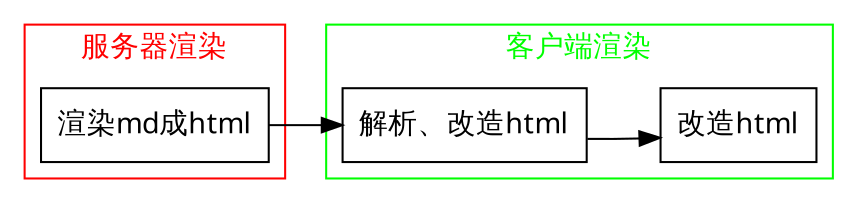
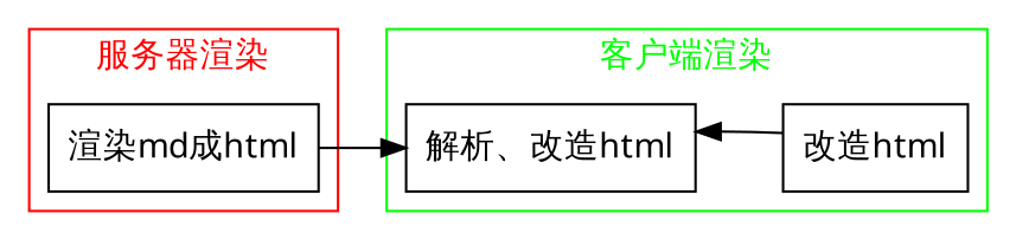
  digraph {
    fontname="MICROSOFT YAHEI"
    rankdir=LR
    splines=FALSE
    node [fontname="MICROSOFT YAHEI" shape=box]
    n1 [label="渲染md成html"]
    n2 [label="解析、改造html"]
    n3 [label="改造html"]
    subgraph cluster_1 {
      color=red
      fontcolor=red
      label="服务器渲染"
      n1
    }
    subgraph cluster_2 {
      color=green
      fontcolor=green
      label="客户端渲染"
      n2
      n3
    }
    n1 -> n2
-   n2 -> n3
+   n3 -> n2
  }
